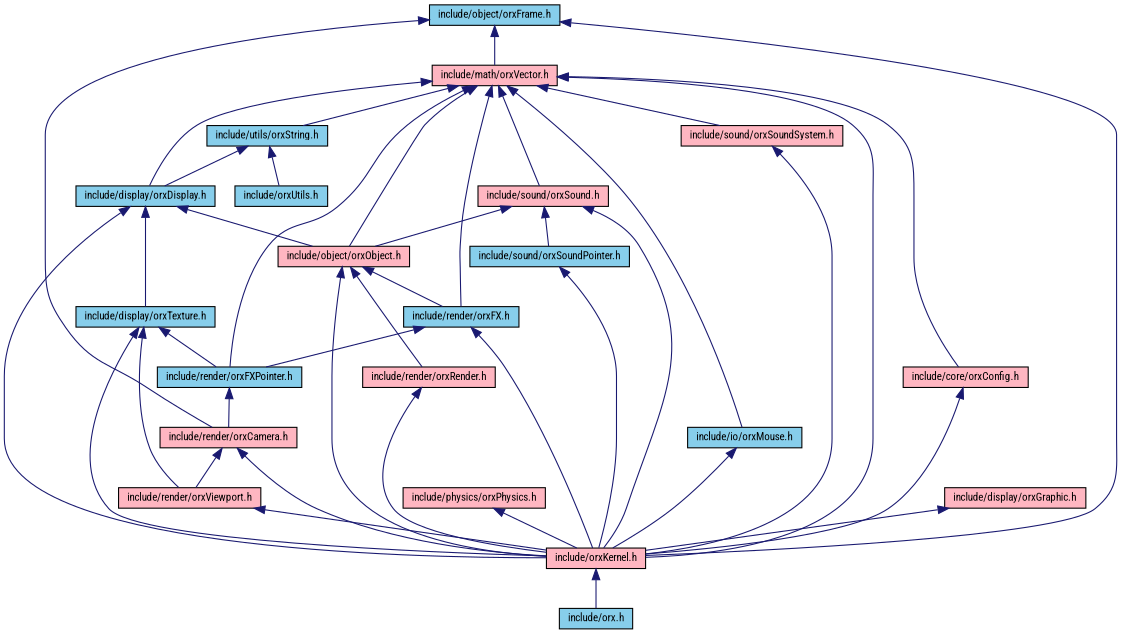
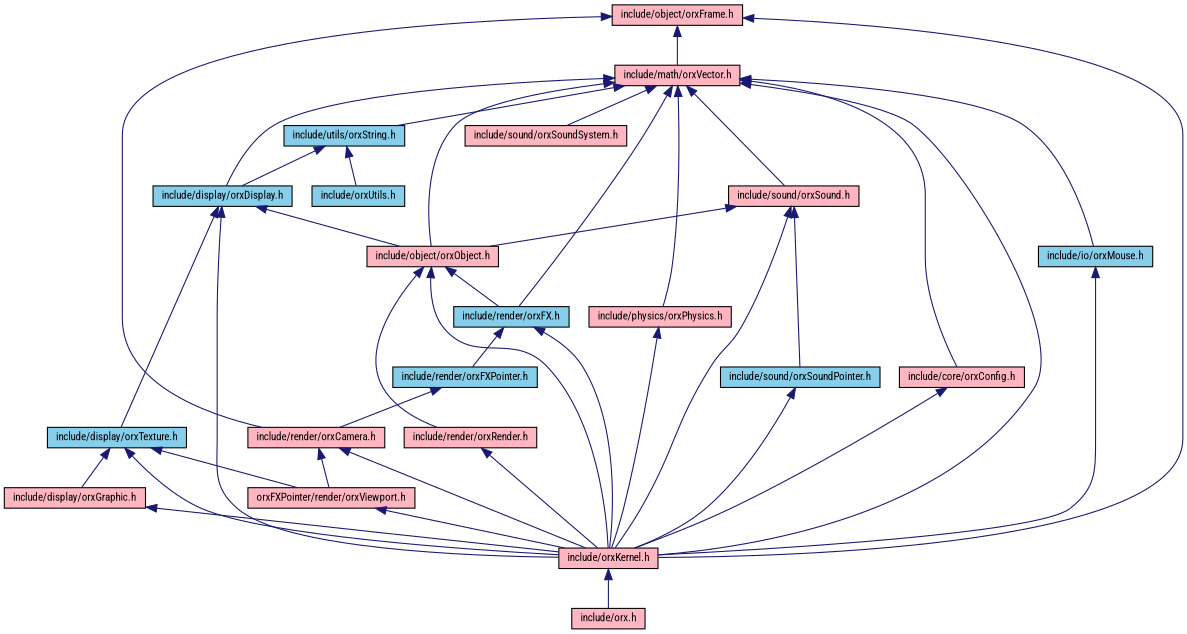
  digraph {
    fontname="Roboto Condensed"
    node [color=black fillcolor=lightpink fontname="Roboto Condensed" fontsize=10 shape=record style=filled]
    edge [color=midnightblue dir=back fontname="Roboto Condensed" fontsize=10 labelfontname=FreeSans labelfontsize=10 style=solid]
    n1 [fontcolor=black height=0.2 label="include/math/orxVector.h" width=0.4]
    n2 [height=0.2 label="include/core/orxConfig.h" width=0.4]
    n3 [height=0.2 label="include/orxKernel.h" width=0.4]
    n4 [fillcolor=skyblue height=0.2 label="include/display/orxDisplay.h" width=0.4]
    n5 [height=0.2 label="include/object/orxObject.h" width=0.4]
    n6 [fillcolor=skyblue height=0.2 label="include/render/orxFX.h" width=0.4]
    n7 [fillcolor=skyblue height=0.2 label="include/io/orxMouse.h" width=0.4]
    n8 [height=0.2 label="include/physics/orxPhysics.h" width=0.4]
    n9 [height=0.2 label="include/sound/orxSound.h" width=0.4]
    n10 [height=0.2 label="include/sound/orxSoundSystem.h" width=0.4]
    n11 [fillcolor=skyblue height=0.2 label="include/utils/orxString.h" width=0.4]
-   n12 [fillcolor=skyblue height=0.2 label="include/orx.h" width=0.4]
+   n12 [height=0.2 label="include/orx.h" width=0.4]
    n13 [fillcolor=skyblue height=0.2 label="include/display/orxTexture.h" width=0.4]
    n14 [height=0.2 label="include/render/orxRender.h" width=0.4]
    n15 [fillcolor=skyblue height=0.2 label="include/render/orxFXPointer.h" width=0.4]
-   n16 [fillcolor=skyblue height=0.2 label="include/object/orxFrame.h" width=0.4]
+   n16 [height=0.2 label="include/object/orxFrame.h" width=0.4]
    n17 [height=0.2 label="include/render/orxCamera.h" width=0.4]
    n18 [fillcolor=skyblue height=0.2 label="include/sound/orxSoundPointer.h" width=0.4]
    n19 [fillcolor=skyblue height=0.2 label="include/orxUtils.h" width=0.4]
    n20 [height=0.2 label="include/display/orxGraphic.h" width=0.4]
-   n21 [height=0.2 label="include/render/orxViewport.h" width=0.4]
+   n21 [height=0.2 label="orxFXPointer/render/orxViewport.h" width=0.4]
    n1 -> n2
    n1 -> n3
    n1 -> n4
    n1 -> n5
    n1 -> n6
    n1 -> n7
-   n1 -> n15
+   n1 -> n8
    n1 -> n9
    n1 -> n10
    n1 -> n11
    n2 -> n3
    n3 -> n12
    n4 -> n3
    n4 -> n5
    n4 -> n13
    n5 -> n3
    n5 -> n6
    n5 -> n14
    n6 -> n3
    n6 -> n15
    n7 -> n3
    n8 -> n3
    n9 -> n3
    n9 -> n5
    n9 -> n18
-   n10 -> n3
    n11 -> n4
    n11 -> n19
    n13 -> n3
-   n13 -> n15
+   n13 -> n20
    n13 -> n21
    n14 -> n3
    n15 -> n17
    n16 -> n1
    n16 -> n3
    n16 -> n17
    n17 -> n3
    n17 -> n21
    n18 -> n3
    n20 -> n3
    n21 -> n3
  }
